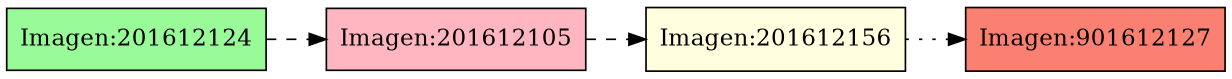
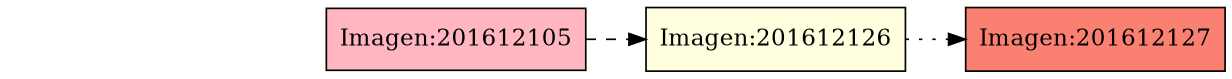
  digraph {
    rankdir=LR
    node [shape=record style=filled]
    edge [style=dashed]
-   n1 [fillcolor=palegreen label="Imagen:201612124"]
    n2 [fillcolor=lightpink label="Imagen:201612105"]
-   n3 [fillcolor=lightyellow label="Imagen:201612156"]
-   n4 [fillcolor=salmon label="Imagen:901612127"]
-   n1 -> n2
+   n3 [fillcolor=lightyellow label="Imagen:201612126"]
+   n4 [fillcolor=salmon label="Imagen:201612127"]
    n2 -> n3
    n3 -> n4 [style=dotted]
  }
